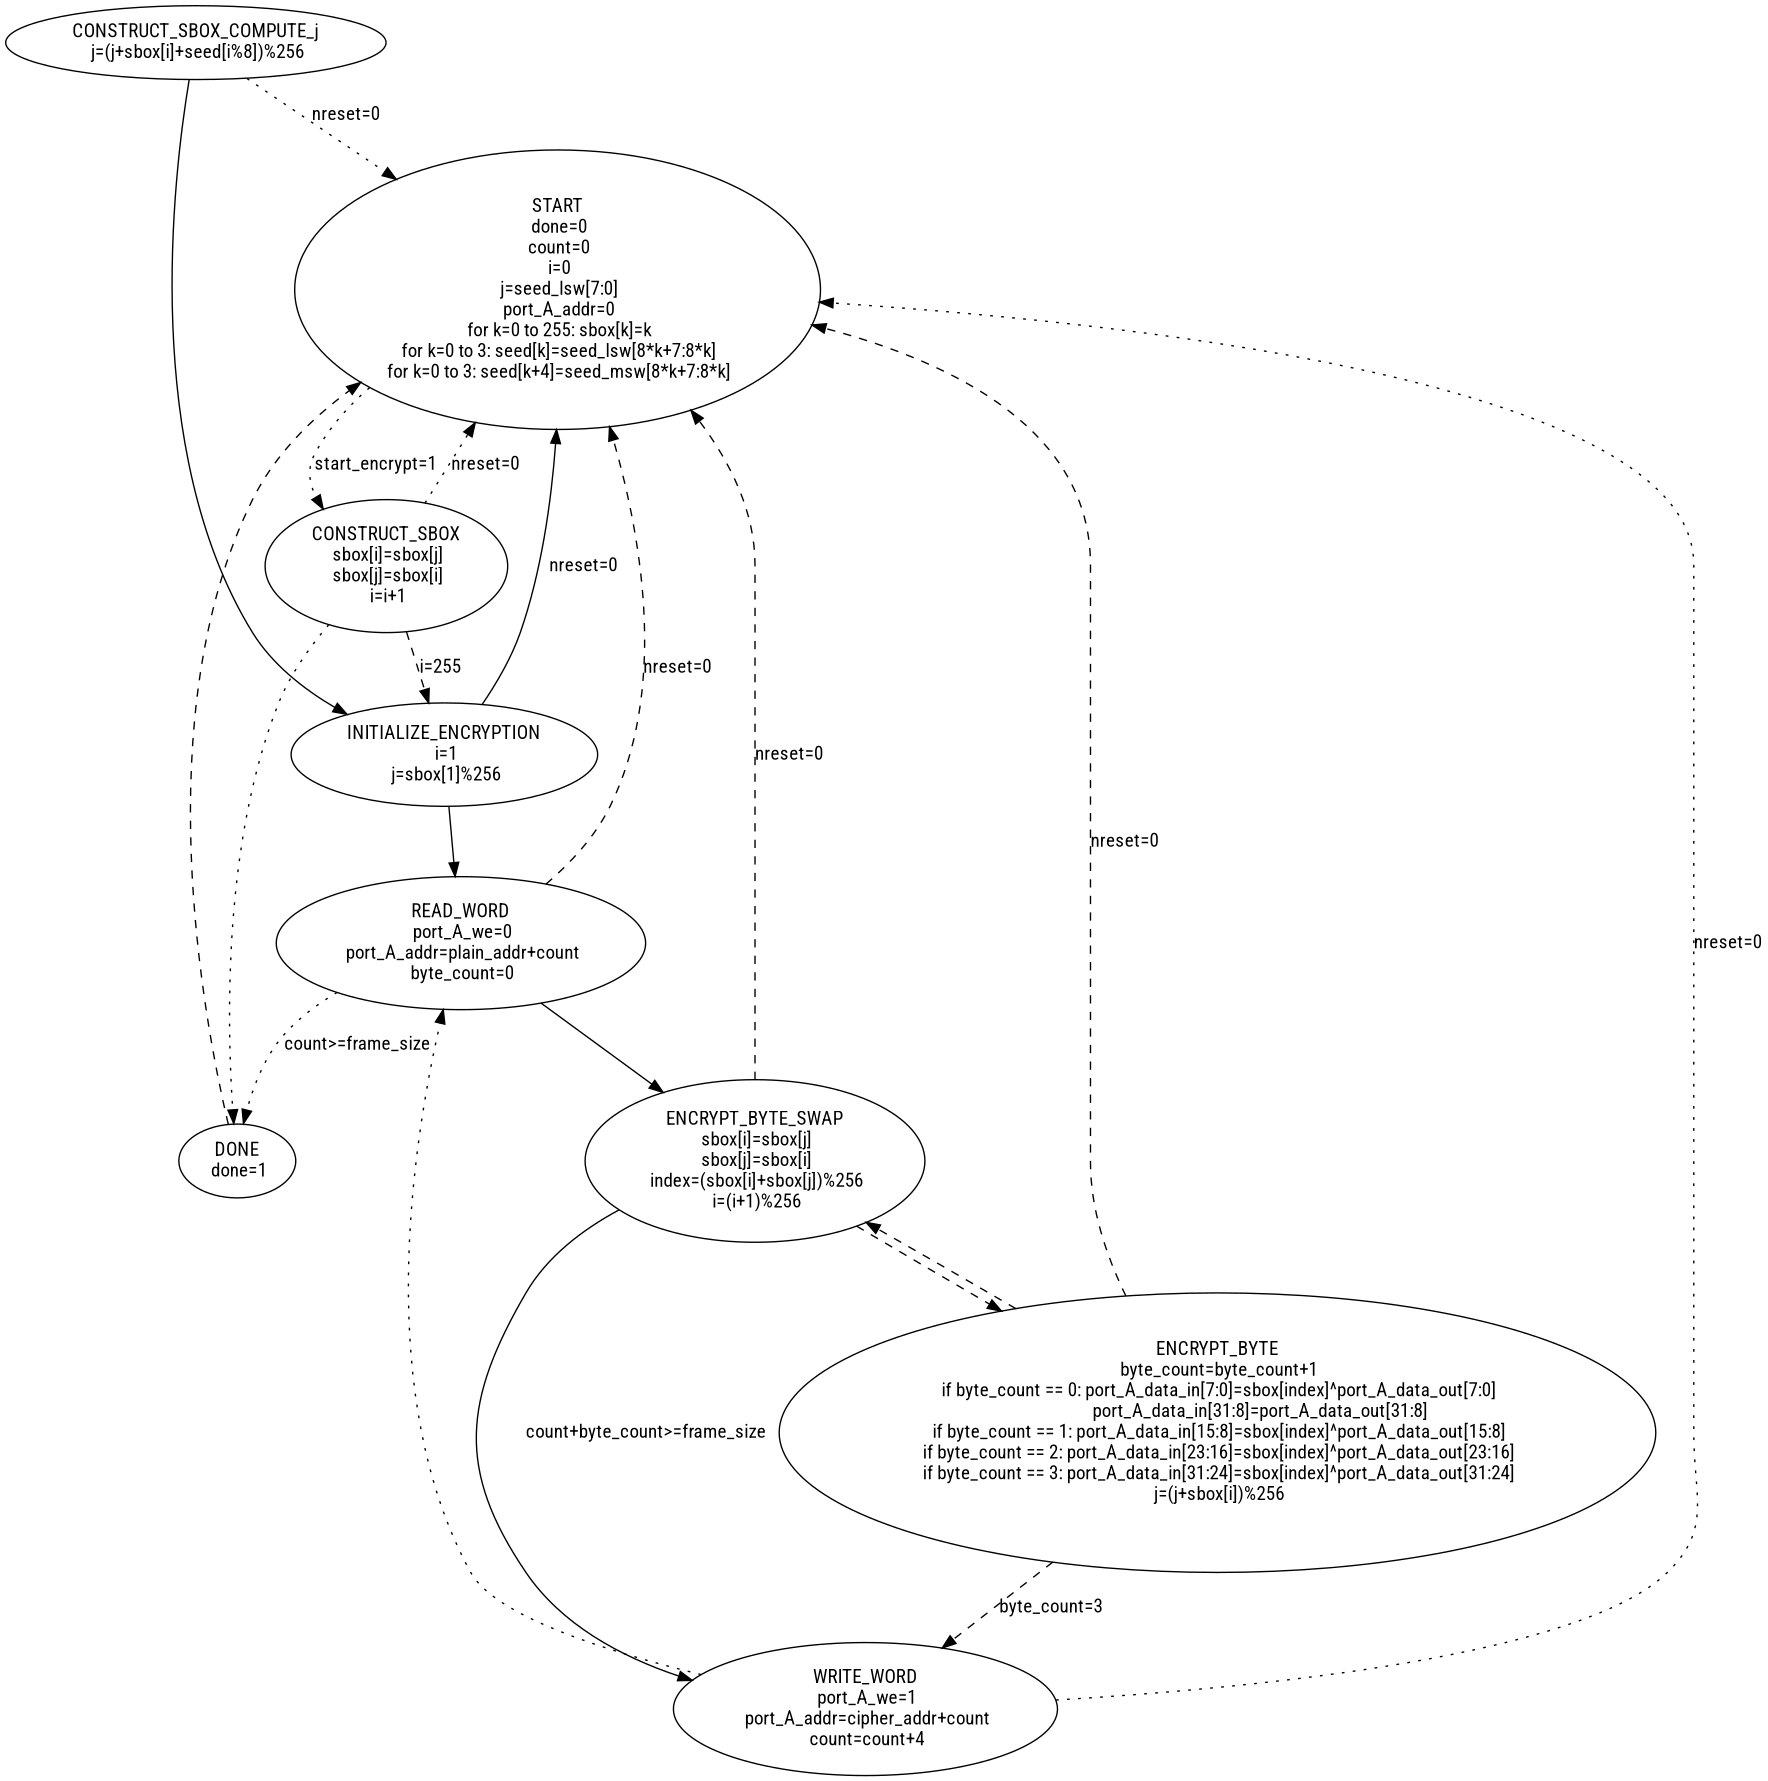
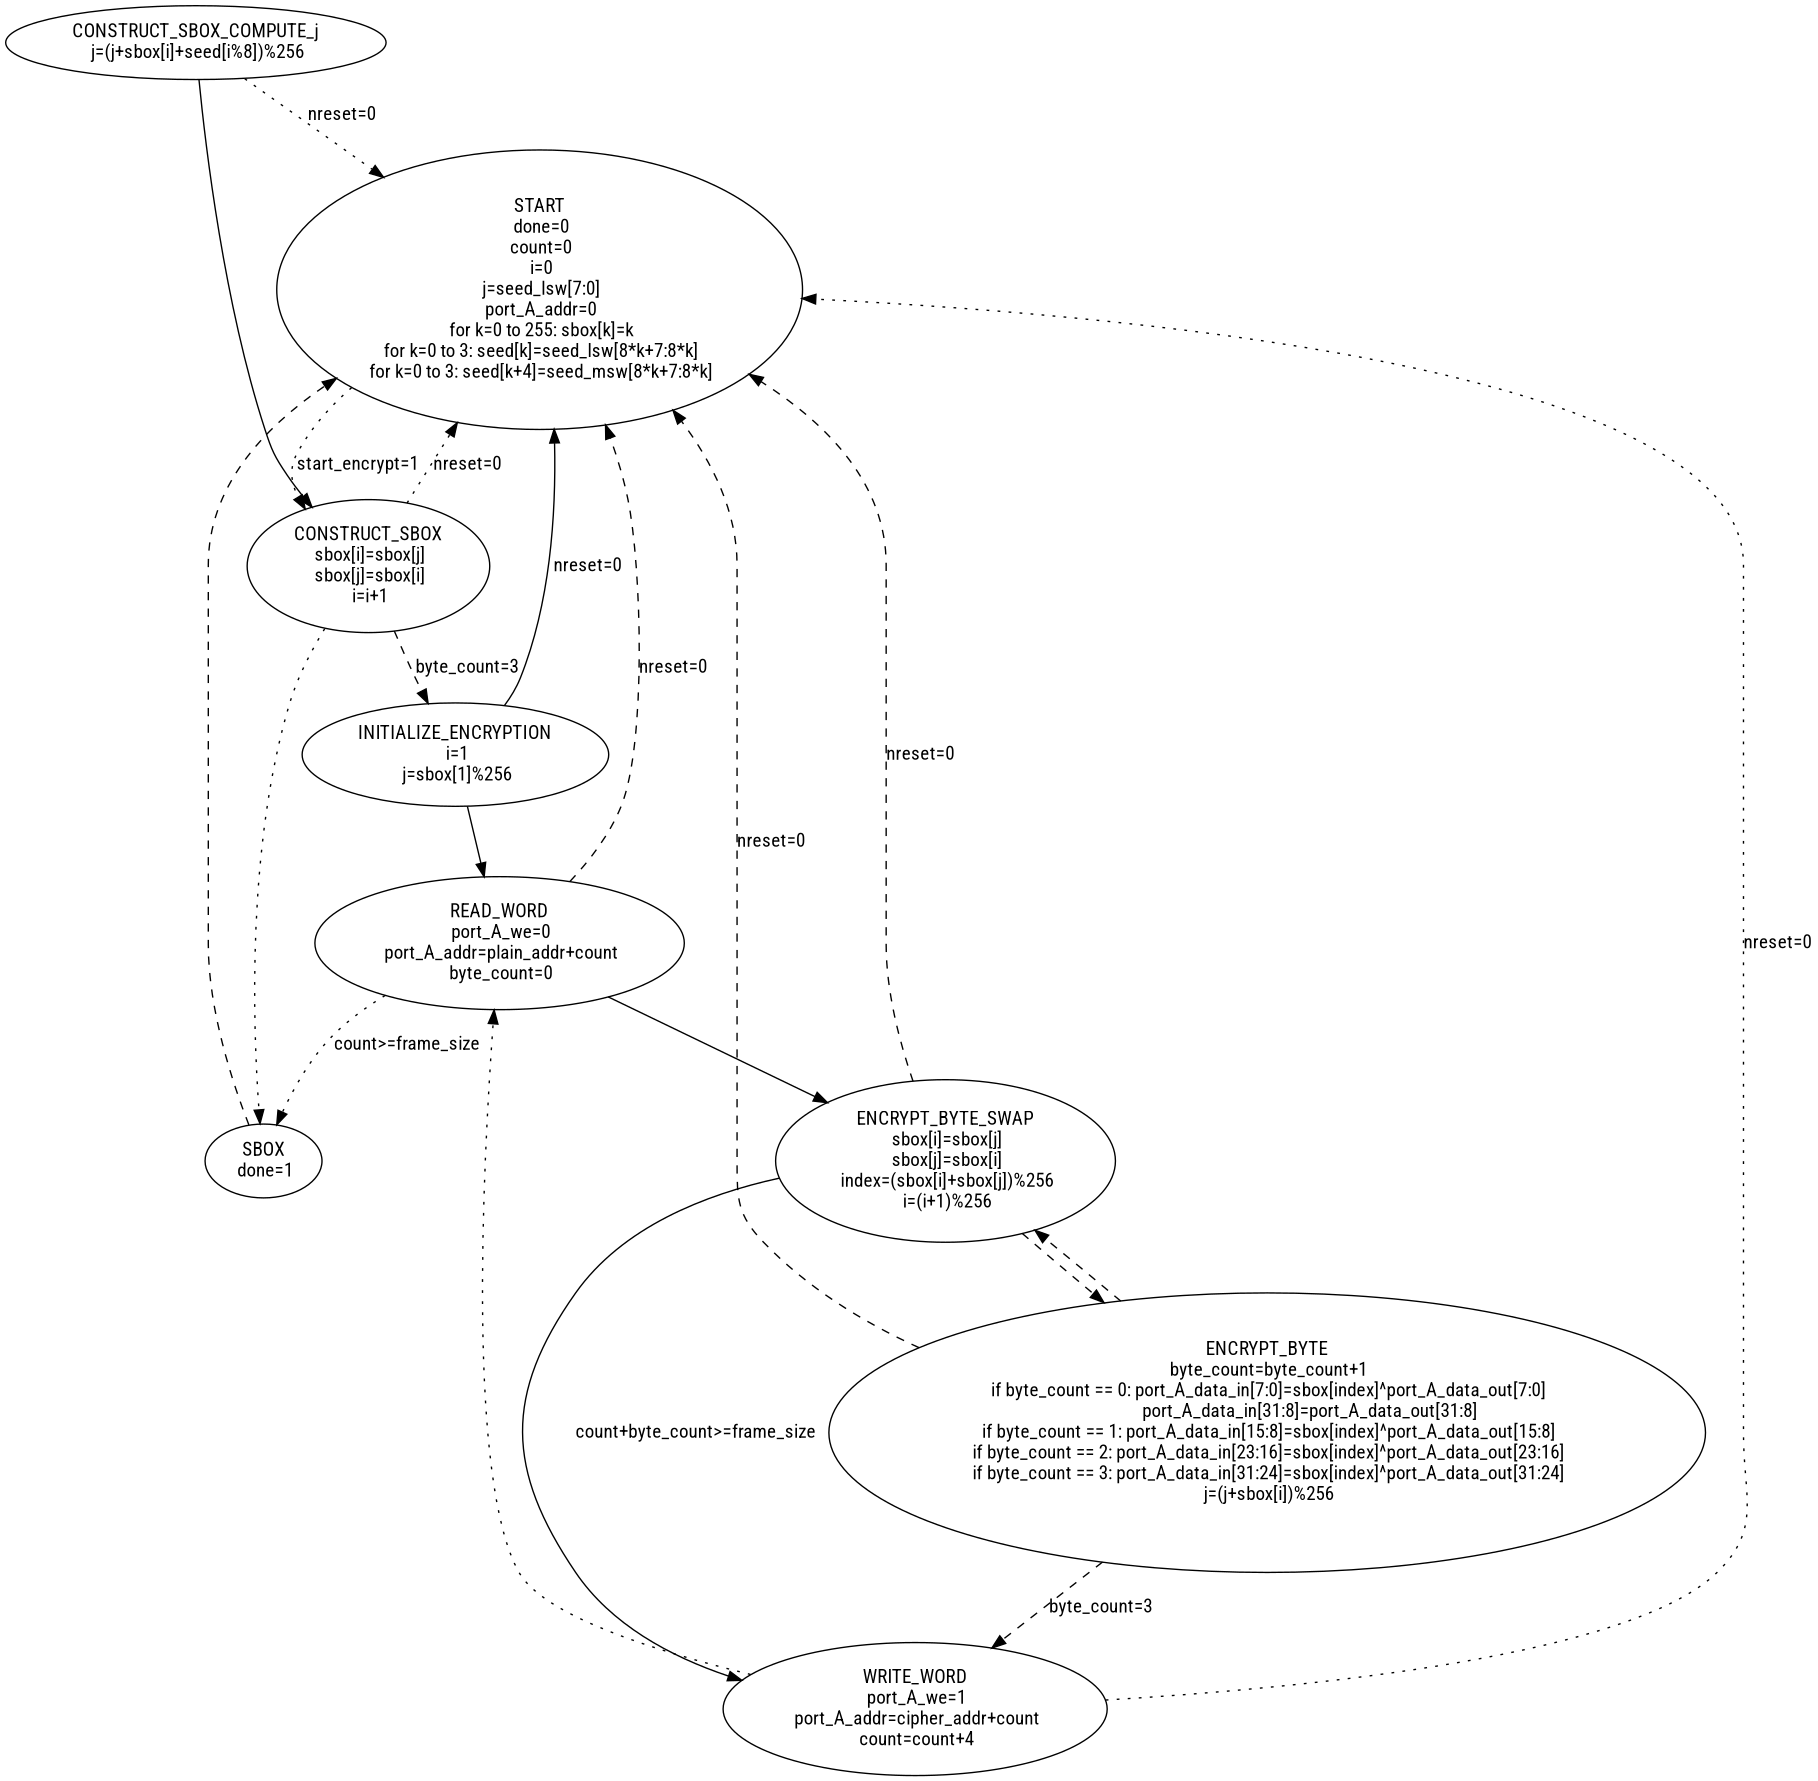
  digraph {
    fontname="Roboto Condensed"
    node [fontname="Roboto Condensed"]
    edge [fontname="Roboto Condensed" style=dashed]
    n1 [label="START\n done=0\n count=0\n i=0\n j=seed_lsw[7:0]\n port_A_addr=0\n for k=0 to 255: sbox[k]=k\n for k=0 to 3: seed[k]=seed_lsw[8*k+7:8*k]\n for k=0 to 3: seed[k+4]=seed_msw[8*k+7:8*k]"]
    n2 [label="CONSTRUCT_SBOX\n sbox[i]=sbox[j]\n sbox[j]=sbox[i]\n i=i+1"]
    n3 [label="INITIALIZE_ENCRYPTION\n i=1\n j=sbox[1]%256"]
-   n4 [label="DONE\n done=1"]
+   n4 [label="SBOX\n done=1"]
    n5 [label="READ_WORD\n port_A_we=0\n port_A_addr=plain_addr+count\n byte_count=0"]
    n6 [label="CONSTRUCT_SBOX_COMPUTE_j\n j=(j+sbox[i]+seed[i%8])%256"]
    n7 [label="ENCRYPT_BYTE_SWAP\n sbox[i]=sbox[j]\n sbox[j]=sbox[i]\n index=(sbox[i]+sbox[j])%256\n i=(i+1)%256"]
    n8 [label="WRITE_WORD\n port_A_we=1\n port_A_addr=cipher_addr+count\n count=count+4"]
    n9 [label="ENCRYPT_BYTE\n byte_count=byte_count+1\n if byte_count == 0: port_A_data_in[7:0]=sbox[index]^port_A_data_out[7:0]\n                     port_A_data_in[31:8]=port_A_data_out[31:8]\n if byte_count == 1: port_A_data_in[15:8]=sbox[index]^port_A_data_out[15:8]\n if byte_count == 2: port_A_data_in[23:16]=sbox[index]^port_A_data_out[23:16]\n if byte_count == 3: port_A_data_in[31:24]=sbox[index]^port_A_data_out[31:24]\n j=(j+sbox[i])%256\n "]
    n1 -> n2 [label="start_encrypt=1" style=dotted]
    n2 -> n1 [label="nreset=0" style=dotted]
-   n2 -> n3 [label="i=255"]
+   n2 -> n3 [label="byte_count=3"]
    n2 -> n4 [style=dotted]
    n3 -> n1 [label="nreset=0" style=solid]
    n3 -> n5 [style=solid]
    n4 -> n1
    n5 -> n1 [label="nreset=0"]
    n5 -> n4 [label="count>=frame_size" style=dotted]
    n5 -> n7 [style=solid]
    n6 -> n1 [label="nreset=0" style=dotted]
-   n6 -> n3 [style=solid]
+   n6 -> n2 [style=solid]
    n7 -> n1 [label="nreset=0"]
    n7 -> n8 [label="count+byte_count>=frame_size" style=solid]
    n7 -> n9
    n8 -> n1 [label="nreset=0" style=dotted]
    n8 -> n5 [style=dotted]
    n9 -> n1 [label="nreset=0"]
    n9 -> n7
    n9 -> n8 [label="byte_count=3"]
  }
